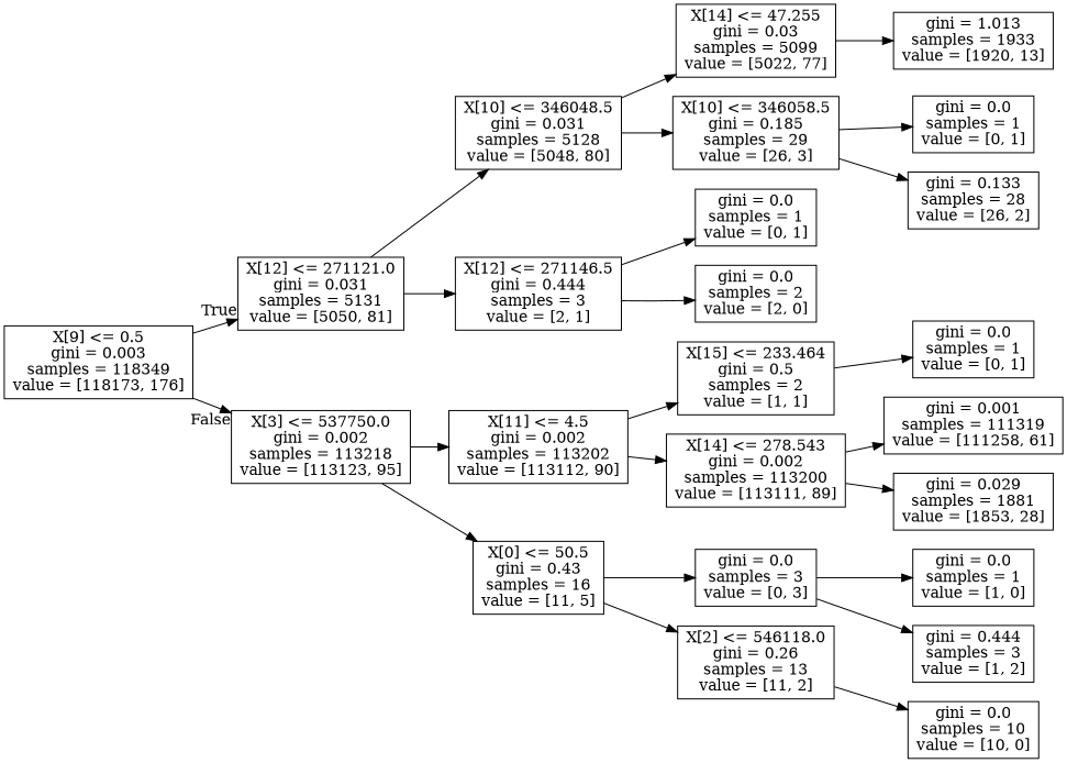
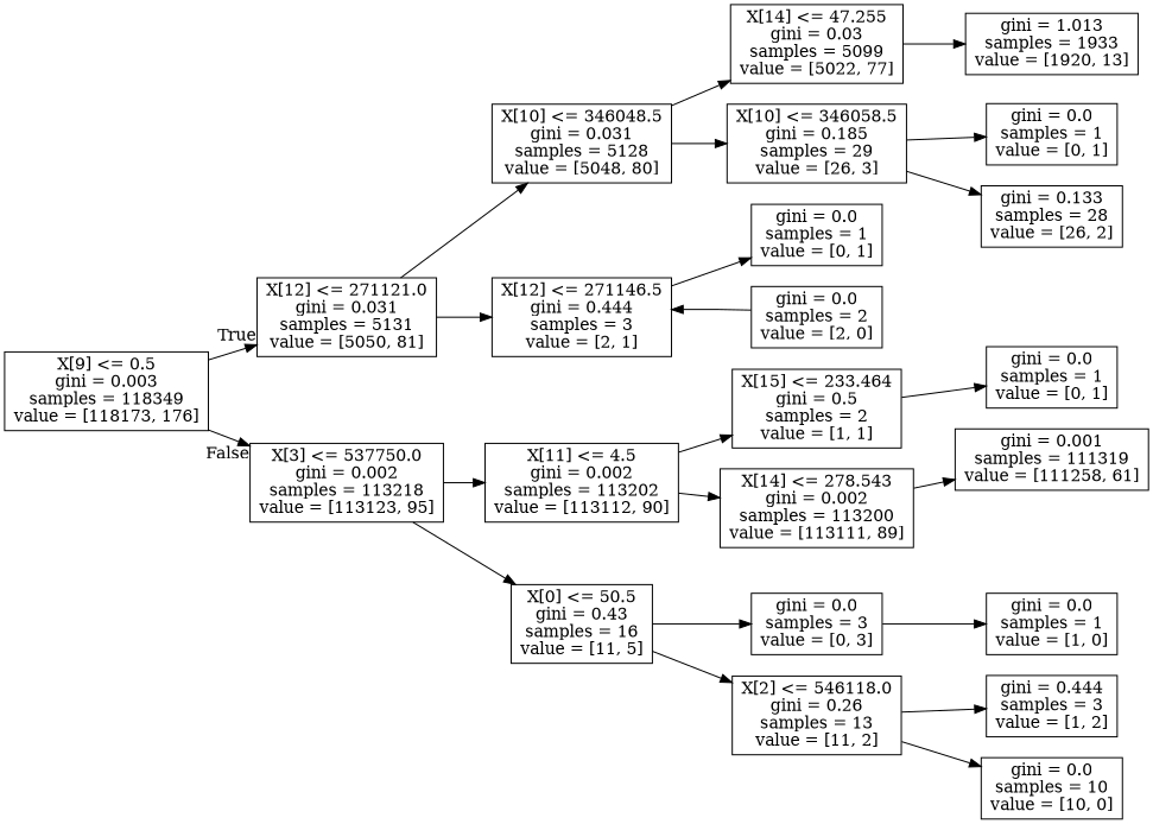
  digraph {
    rankdir=LR
    node [shape=box]
    n1 [label="X[9] <= 0.5\ngini = 0.003\nsamples = 118349\nvalue = [118173, 176]"]
    n2 [label="X[12] <= 271121.0\ngini = 0.031\nsamples = 5131\nvalue = [5050, 81]"]
    n3 [label="X[3] <= 537750.0\ngini = 0.002\nsamples = 113218\nvalue = [113123, 95]"]
    n4 [label="X[10] <= 346048.5\ngini = 0.031\nsamples = 5128\nvalue = [5048, 80]"]
    n5 [label="X[12] <= 271146.5\ngini = 0.444\nsamples = 3\nvalue = [2, 1]"]
    n6 [label="X[11] <= 4.5\ngini = 0.002\nsamples = 113202\nvalue = [113112, 90]"]
    n7 [label="X[0] <= 50.5\ngini = 0.43\nsamples = 16\nvalue = [11, 5]"]
    n8 [label="X[14] <= 47.255\ngini = 0.03\nsamples = 5099\nvalue = [5022, 77]"]
    n9 [label="X[10] <= 346058.5\ngini = 0.185\nsamples = 29\nvalue = [26, 3]"]
    n10 [label="gini = 0.0\nsamples = 1\nvalue = [0, 1]"]
    n11 [label="gini = 0.0\nsamples = 2\nvalue = [2, 0]"]
    n12 [label="gini = 1.013\nsamples = 1933\nvalue = [1920, 13]"]
    n13 [label="gini = 0.0\nsamples = 1\nvalue = [0, 1]"]
    n14 [label="gini = 0.133\nsamples = 28\nvalue = [26, 2]"]
    n15 [label="X[15] <= 233.464\ngini = 0.5\nsamples = 2\nvalue = [1, 1]"]
    n16 [label="X[14] <= 278.543\ngini = 0.002\nsamples = 113200\nvalue = [113111, 89]"]
    n17 [label="gini = 0.0\nsamples = 3\nvalue = [0, 3]"]
    n18 [label="X[2] <= 546118.0\ngini = 0.26\nsamples = 13\nvalue = [11, 2]"]
    n19 [label="gini = 0.0\nsamples = 1\nvalue = [0, 1]"]
    n20 [label="gini = 0.001\nsamples = 111319\nvalue = [111258, 61]"]
-   n21 [label="gini = 0.029\nsamples = 1881\nvalue = [1853, 28]"]
    n22 [label="gini = 0.0\nsamples = 1\nvalue = [1, 0]"]
    n23 [label="gini = 0.0\nsamples = 10\nvalue = [10, 0]"]
    n24 [label="gini = 0.444\nsamples = 3\nvalue = [1, 2]"]
    n1 -> n2 [headlabel=True labelangle=45 labeldistance=2.5]
    n1 -> n3 [headlabel=False labelangle=-45 labeldistance=2.5]
    n2 -> n4
    n2 -> n5
    n3 -> n6
    n3 -> n7
    n4 -> n8
    n4 -> n9
    n5 -> n10
-   n5 -> n11
+   n11 -> n5
    n6 -> n15
    n6 -> n16
    n7 -> n17
    n7 -> n18
    n8 -> n12
    n9 -> n13
    n9 -> n14
    n15 -> n19
    n16 -> n20
-   n16 -> n21
    n17 -> n22
    n18 -> n23
-   n17 -> n24
+   n18 -> n24
  }
